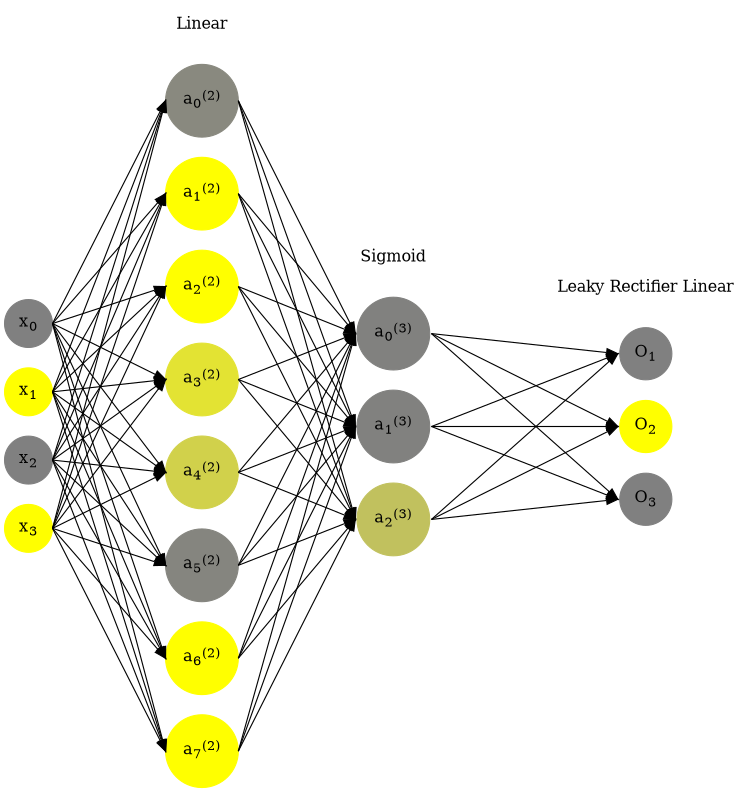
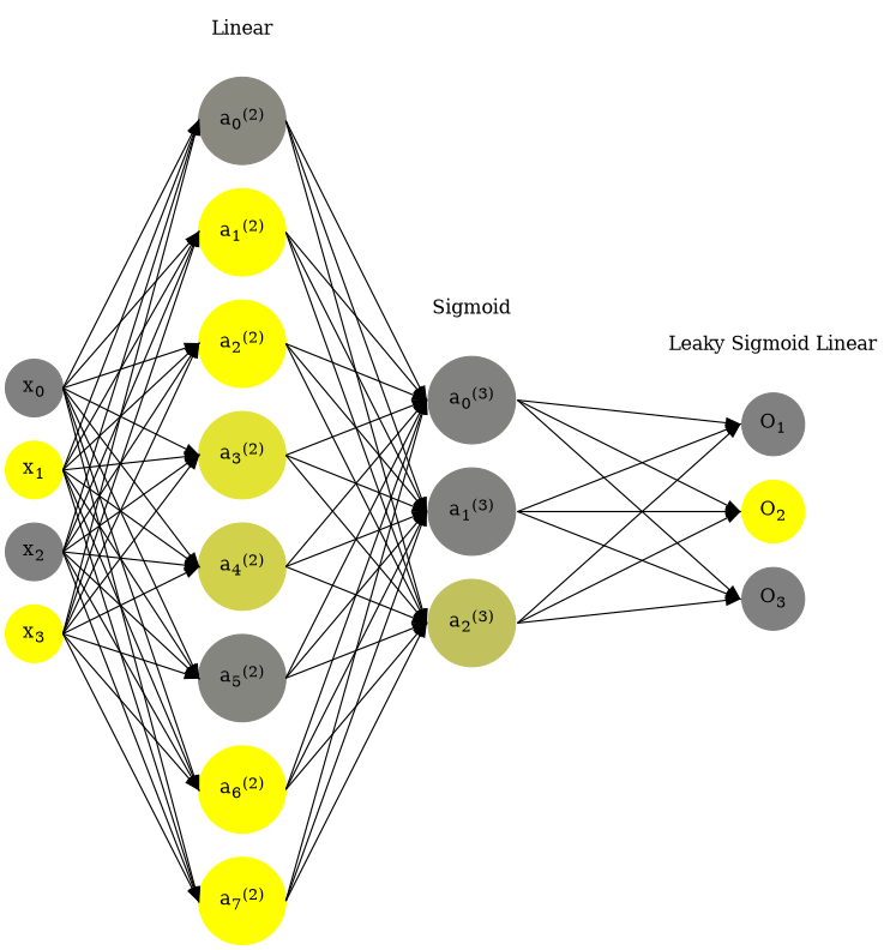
  digraph {
    rankdir=LR
    ranksep=1.4
    splines=false
    node [color="0.1667, 0.0, 0.5" fillcolor="0.1667, 0.0, 0.5" shape=circle style=filled]
    edge [headport=w style=solid tailport=e]
    n1 [label=<x<sub>0</sub>>]
    n2 [color="0.1667, 1.0, 1.0" fillcolor="0.1667, 1.0, 1.0" label=<x<sub>1</sub>>]
    n3 [label=<x<sub>2</sub>>]
    n4 [color="0.1667, 1.0, 1.0" fillcolor="0.1667, 1.0, 1.0" label=<x<sub>3</sub>>]
    n5 [color="0.1667, 0.076302, 0.538151" fillcolor="0.1667, 0.076302, 0.538151" label=<a<sub>0</sub><sup>(2)</sup>>]
    n6 [color="0.1667, 1.254610, 1.127305" fillcolor="0.1667, 1.254610, 1.127305" label=<a<sub>1</sub><sup>(2)</sup>>]
    n7 [color="0.1667, 1.090799, 1.045399" fillcolor="0.1667, 1.090799, 1.045399" label=<a<sub>2</sub><sup>(2)</sup>>]
    n8 [color="0.1667, 0.773977, 0.886988" fillcolor="0.1667, 0.773977, 0.886988" label=<a<sub>3</sub><sup>(2)</sup>>]
    n9 [color="0.1667, 0.639541, 0.819770" fillcolor="0.1667, 0.639541, 0.819770" label=<a<sub>4</sub><sup>(2)</sup>>]
    n10 [color="0.1667, 0.044558, 0.522279" fillcolor="0.1667, 0.044558, 0.522279" label=<a<sub>5</sub><sup>(2)</sup>>]
    n11 [color="0.1667, 1.063537, 1.031769" fillcolor="0.1667, 1.063537, 1.031769" label=<a<sub>6</sub><sup>(2)</sup>>]
    n12 [color="0.1667, 1.059270, 1.029635" fillcolor="0.1667, 1.059270, 1.029635" label=<a<sub>7</sub><sup>(2)</sup>>]
    n13 [color="0.1667, 0.009970, 0.504985" fillcolor="0.1667, 0.009970, 0.504985" label=<a<sub>0</sub><sup>(3)</sup>>]
    n14 [color="0.1667, 0.014727, 0.507363" fillcolor="0.1667, 0.014727, 0.507363" label=<a<sub>1</sub><sup>(3)</sup>>]
    n15 [color="0.1667, 0.511238, 0.755619" fillcolor="0.1667, 0.511238, 0.755619" label=<a<sub>2</sub><sup>(3)</sup>>]
    n16 [label=<O<sub>1</sub>>]
    n17 [color="0.1667, 1.0, 1.0" fillcolor="0.1667, 1.0, 1.0" label=<O<sub>2</sub>>]
    n18 [label=<O<sub>3</sub>>]
    n19 [label=Linear shape=plaintext color="" fillcolor="" style=""]
    n20 [label=Sigmoid shape=plaintext color="" fillcolor="" style=""]
-   n21 [label="Leaky Rectifier Linear" shape=plaintext color="" fillcolor="" style=""]
+   n21 [label="Leaky Sigmoid Linear" shape=plaintext color="" fillcolor="" style=""]
    subgraph sub_1 {
      n1
    }
    subgraph sub_2 {
      n2
    }
    subgraph sub_3 {
      n3
    }
    subgraph sub_4 {
      n4
    }
    subgraph sub_5 {
      n5
    }
    subgraph sub_6 {
      n6
    }
    subgraph sub_7 {
      n7
    }
    subgraph sub_8 {
      n8
    }
    subgraph sub_9 {
      n9
    }
    subgraph sub_10 {
      n10
    }
    subgraph sub_11 {
      n11
    }
    subgraph sub_12 {
      n12
    }
    subgraph sub_13 {
      n13
    }
    subgraph sub_14 {
      n14
    }
    subgraph sub_15 {
      n15
    }
    subgraph sub_16 {
      n16
    }
    subgraph sub_17 {
      n17
    }
    subgraph sub_18 {
      n18
    }
    subgraph sub_19 {
      rank=same
      n1
      n2
      n3
      n4
    }
    subgraph sub_20 {
      rank=same
      n5
      n6
      n7
      n8
      n9
      n10
      n11
      n12
    }
    subgraph sub_21 {
      rank=same
      n13
      n14
      n15
    }
    subgraph sub_22 {
      rank=same
      n16
      n17
      n18
    }
    subgraph sub_23 {
      rank=same
      n5
      n19
    }
    subgraph sub_24 {
      rank=same
      n13
      n20
    }
    subgraph sub_25 {
      rank=same
      n16
      n21
    }
    n1 -> n2 [style=invis]
    n1 -> n5
    n1 -> n6
    n1 -> n7
    n1 -> n8
    n1 -> n9
    n1 -> n10
    n1 -> n11
    n1 -> n12
    n2 -> n3 [style=invis]
    n2 -> n5
    n2 -> n6
    n2 -> n7
    n2 -> n8
    n2 -> n9
    n2 -> n10
    n2 -> n11
    n2 -> n12
    n3 -> n4 [style=invis]
    n3 -> n5
    n3 -> n6
    n3 -> n7
    n3 -> n8
    n3 -> n9
    n3 -> n10
    n3 -> n11
    n3 -> n12
    n4 -> n5
    n4 -> n6
    n4 -> n7
    n4 -> n8
    n4 -> n9
    n4 -> n10
    n4 -> n11
    n4 -> n12
    n5 -> n6 [style=invis]
    n5 -> n13
    n5 -> n14
    n5 -> n15
    n6 -> n7 [style=invis]
    n6 -> n13
    n6 -> n14
    n6 -> n15
    n7 -> n8 [style=invis]
    n7 -> n13
    n7 -> n14
    n7 -> n15
    n8 -> n9 [style=invis]
    n8 -> n13
    n8 -> n14
    n8 -> n15
    n9 -> n10 [style=invis]
    n9 -> n13
    n9 -> n14
    n9 -> n15
    n10 -> n11 [style=invis]
    n10 -> n13
    n10 -> n14
    n10 -> n15
    n11 -> n12 [style=invis]
    n11 -> n13
    n11 -> n14
    n11 -> n15
    n12 -> n13
    n12 -> n14
    n12 -> n15
    n13 -> n14 [style=invis]
    n13 -> n16
    n13 -> n17
    n13 -> n18
    n14 -> n15 [style=invis]
    n14 -> n16
    n14 -> n17
    n14 -> n18
    n15 -> n16
    n15 -> n17
    n15 -> n18
    n16 -> n17 [style=invis]
    n17 -> n18 [style=invis]
    n19 -> n5 [style=invis]
    n20 -> n13 [style=invis]
    n21 -> n16 [style=invis]
  }
